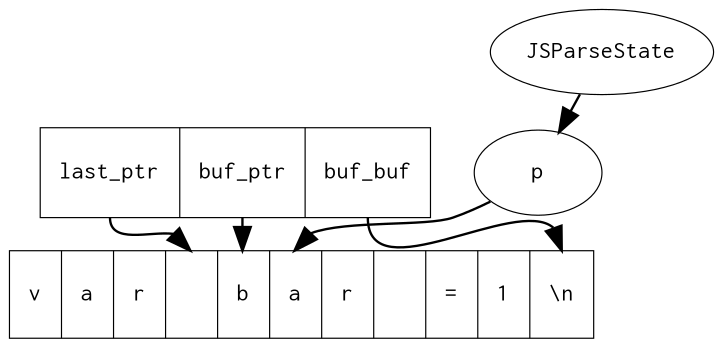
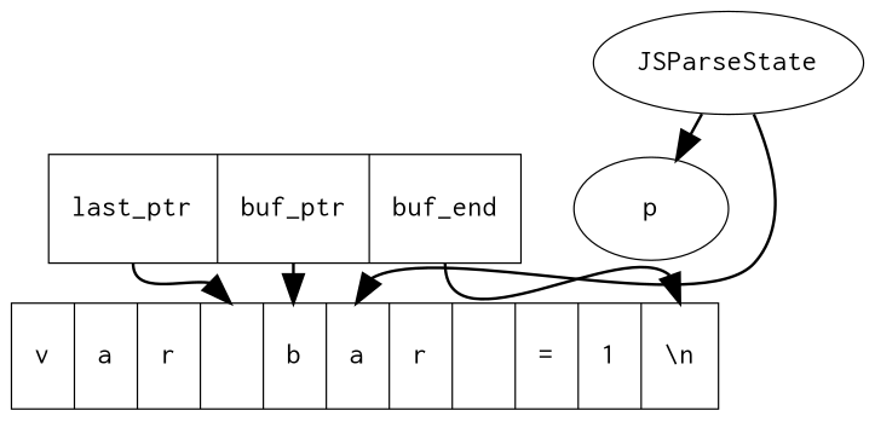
  digraph {
    compound=true
    fontname="Inconsolata, Consolas"
    fontsize=10
    penwidth=0.5
    rankdir=TR
    ranksep=0.2
    node [fontname="Inconsolata, Consolas" fontsize=10 penwidth=0.5]
    edge [fontname="Inconsolata, Consolas" fontsize=10]
    n1 [label=JSParseState]
    n2 [label=p]
-   n3 [label="<f0> last_ptr|<f1> buf_ptr|<f2>buf_buf" shape=record]
+   n3 [label="<f0> last_ptr|<f1> buf_ptr|<f2>buf_end" shape=record]
    n4 [label="<f0> v| <f1> a| <f2> r| <f3>  | <f4> b| <f5> a| <f6> r| <f7> |<f8> =|<f9>1|<f10>\\n" shape=record]
    n1 -> n2
-   n2 -> n4 [headport=f5]
+   n1 -> n4 [headport=f5]
    n3 -> n4 [headport=f3 tailport=f0]
    n3 -> n4 [headport=f4 tailport=f1]
    n3 -> n4 [headport=f10 tailport=f2]
  }
